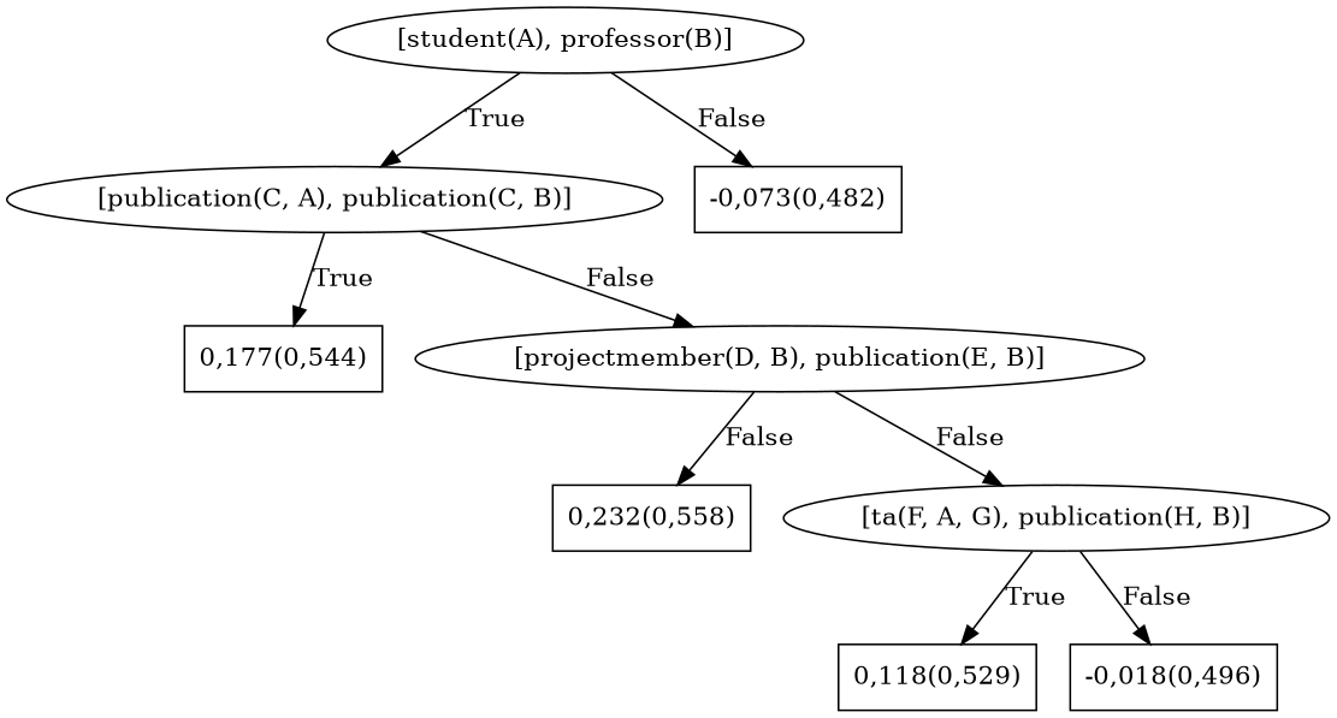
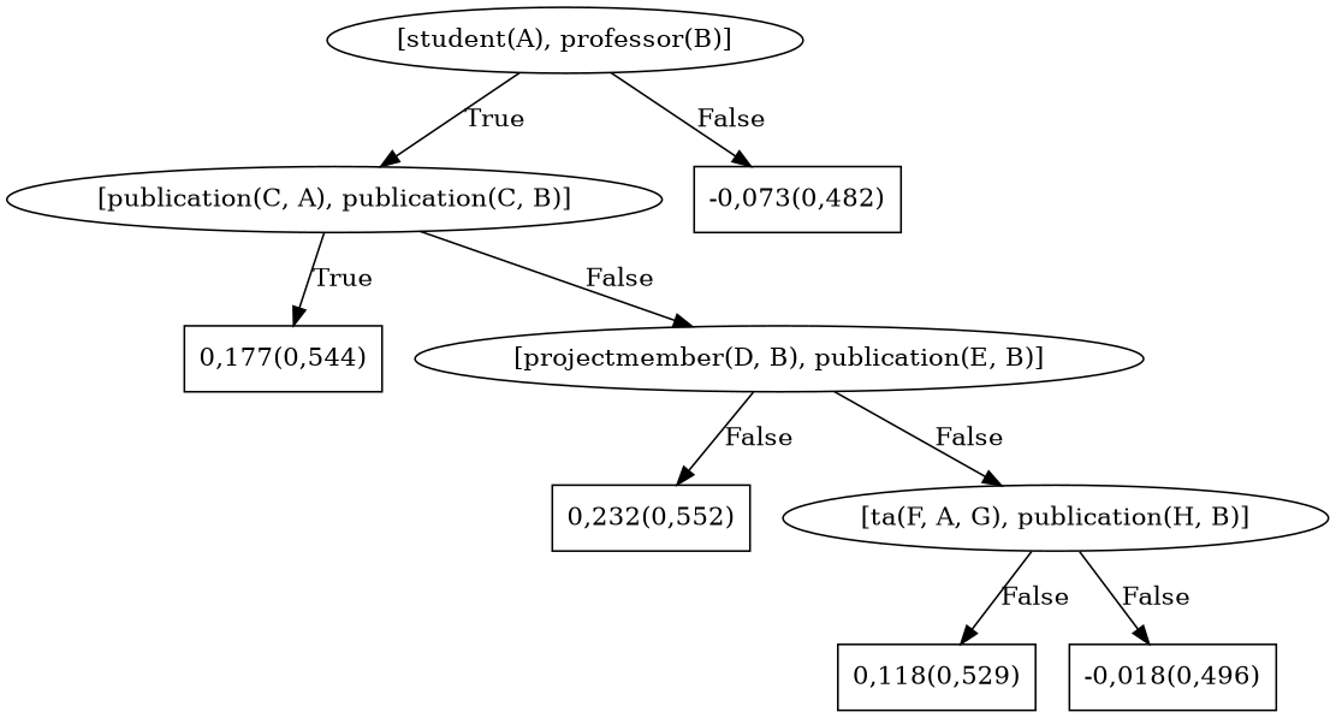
  digraph {
    node [shape=box]
    n1 [label="[student(A), professor(B)]" shape=""]
    n2 [label="[publication(C, A), publication(C, B)]" shape=""]
    n3 [label="-0,073(0,482)"]
    n4 [label="0,177(0,544)"]
    n5 [label="[projectmember(D, B), publication(E, B)]" shape=""]
-   n6 [label="0,232(0,558)"]
+   n6 [label="0,232(0,552)"]
    n7 [label="[ta(F, A, G), publication(H, B)]" shape=""]
    n8 [label="0,118(0,529)"]
    n9 [label="-0,018(0,496)"]
    n1 -> n2 [label=True]
    n1 -> n3 [label=False]
    n2 -> n4 [label=True]
    n2 -> n5 [label=False]
    n5 -> n6 [label=False]
    n5 -> n7 [label=False]
-   n7 -> n8 [label=True]
+   n7 -> n8 [label=False]
    n7 -> n9 [label=False]
  }
